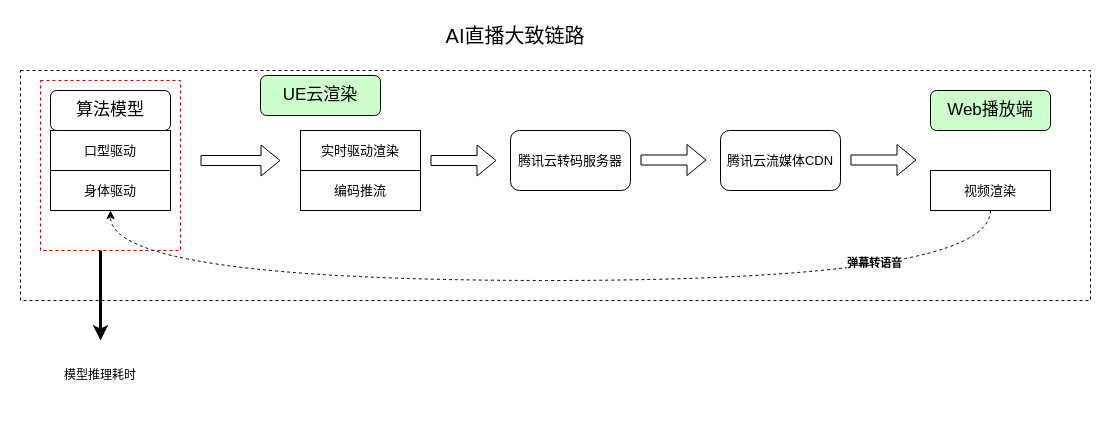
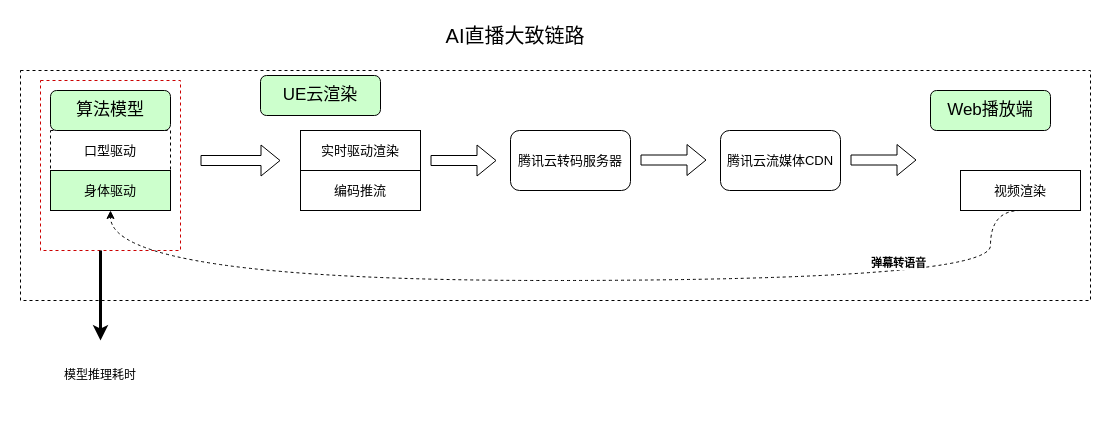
  <mxCell id="0" />
  <mxCell id="1" parent="0" />
  <mxCell id="2" value="" style="rounded=0;whiteSpace=wrap;html=1;dashed=1;" vertex="1" parent="1"><mxGeometry x="20" y="70" width="1070" height="230" as="geometry" /></mxCell>
  <mxCell id="3" value="" style="rounded=0;whiteSpace=wrap;html=1;strokeColor=#CC0000;dashed=1;" vertex="1" parent="1"><mxGeometry x="40" y="80" width="140" height="170" as="geometry" /></mxCell>
- <mxCell id="4" value="&lt;font style=&quot;font-size: 13px;&quot;&gt;口型驱动&lt;/font&gt;" style="rounded=0;whiteSpace=wrap;html=1;" vertex="1" parent="1"><mxGeometry x="50" y="130" width="120" height="40" as="geometry" /></mxCell>
- <mxCell id="5" value="&lt;font style=&quot;font-size: 17px;&quot;&gt;算法模型&lt;/font&gt;" style="rounded=1;whiteSpace=wrap;html=1;fillColor=#ffffff;" vertex="1" parent="1"><mxGeometry x="50" y="90" width="120" height="40" as="geometry" /></mxCell>
- <mxCell id="6" value="身体驱动" style="rounded=0;whiteSpace=wrap;html=1;fontSize=13;" vertex="1" parent="1"><mxGeometry x="50" y="170" width="120" height="40" as="geometry" /></mxCell>
+ <mxCell id="4" value="&lt;font style=&quot;font-size: 13px;&quot;&gt;口型驱动&lt;/font&gt;" style="rounded=0;whiteSpace=wrap;html=1;dashed=1;" vertex="1" parent="1"><mxGeometry x="50" y="130" width="120" height="40" as="geometry" /></mxCell>
+ <mxCell id="5" value="&lt;font style=&quot;font-size: 17px;&quot;&gt;算法模型&lt;/font&gt;" style="rounded=1;whiteSpace=wrap;html=1;fillColor=#CCFFCC;" vertex="1" parent="1"><mxGeometry x="50" y="90" width="120" height="40" as="geometry" /></mxCell>
+ <mxCell id="6" value="身体驱动" style="rounded=0;whiteSpace=wrap;html=1;fontSize=13;fillColor=#ccffcc;" vertex="1" parent="1"><mxGeometry x="50" y="170" width="120" height="40" as="geometry" /></mxCell>
  <mxCell id="7" value="&lt;font style=&quot;font-size: 17px;&quot;&gt;UE云渲染&lt;/font&gt;" style="rounded=1;whiteSpace=wrap;html=1;fillColor=#CCFFCC;" vertex="1" parent="1"><mxGeometry x="260" y="75" width="120" height="40" as="geometry" /></mxCell>
  <mxCell id="8" value="&lt;font style=&quot;font-size: 13px;&quot;&gt;实时驱动渲染&lt;/font&gt;" style="rounded=0;whiteSpace=wrap;html=1;" vertex="1" parent="1"><mxGeometry x="300" y="130" width="120" height="40" as="geometry" /></mxCell>
  <mxCell id="9" value="&lt;font style=&quot;font-size: 13px;&quot;&gt;编码推流&lt;/font&gt;" style="rounded=0;whiteSpace=wrap;html=1;" vertex="1" parent="1"><mxGeometry x="300" y="170" width="120" height="40" as="geometry" /></mxCell>
  <mxCell id="10" value="&lt;span style=&quot;font-size: 17px;&quot;&gt;Web播放端&lt;/span&gt;" style="rounded=1;whiteSpace=wrap;html=1;fillColor=#CCFFCC;" vertex="1" parent="1"><mxGeometry x="930" y="90" width="120" height="40" as="geometry" /></mxCell>
- <mxCell id="11" value="&lt;font style=&quot;font-size: 13px;&quot;&gt;视频渲染&lt;/font&gt;" style="rounded=0;whiteSpace=wrap;html=1;" vertex="1" parent="1"><mxGeometry x="930" y="170" width="120" height="40" as="geometry" /></mxCell>
+ <mxCell id="11" value="&lt;font style=&quot;font-size: 13px;&quot;&gt;视频渲染&lt;/font&gt;" style="rounded=0;whiteSpace=wrap;html=1;" vertex="1" parent="1"><mxGeometry x="960" y="170" width="120" height="40" as="geometry" /></mxCell>
  <mxCell id="12" value="&lt;font style=&quot;font-size: 13px;&quot;&gt;腾讯云转码服务器&lt;/font&gt;" style="rounded=1;whiteSpace=wrap;html=1;" vertex="1" parent="1"><mxGeometry x="510" y="130" width="120" height="60" as="geometry" /></mxCell>
  <mxCell id="13" value="&lt;font style=&quot;font-size: 13px;&quot;&gt;腾讯云流媒体CDN&lt;/font&gt;" style="rounded=1;whiteSpace=wrap;html=1;" vertex="1" parent="1"><mxGeometry x="720" y="130" width="120" height="60" as="geometry" /></mxCell>
  <mxCell id="14" value="" style="shape=flexArrow;endArrow=classic;html=1;rounded=0;" edge="1" parent="1"><mxGeometry width="50" height="50" relative="1" as="geometry"><mxPoint x="200" y="160" as="sourcePoint" /><mxPoint x="280" y="160" as="targetPoint" /></mxGeometry></mxCell>
  <mxCell id="15" value="" style="shape=flexArrow;endArrow=classic;html=1;rounded=0;" edge="1" parent="1"><mxGeometry width="50" height="50" relative="1" as="geometry"><mxPoint x="430" y="160" as="sourcePoint" /><mxPoint x="496" y="160" as="targetPoint" /></mxGeometry></mxCell>
  <mxCell id="16" value="" style="shape=flexArrow;endArrow=classic;html=1;rounded=0;" edge="1" parent="1"><mxGeometry width="50" height="50" relative="1" as="geometry"><mxPoint x="640" y="159.5" as="sourcePoint" /><mxPoint x="706" y="159.5" as="targetPoint" /></mxGeometry></mxCell>
  <mxCell id="17" value="" style="shape=flexArrow;endArrow=classic;html=1;rounded=0;" edge="1" parent="1"><mxGeometry width="50" height="50" relative="1" as="geometry"><mxPoint x="850" y="159.5" as="sourcePoint" /><mxPoint x="916" y="159.5" as="targetPoint" /></mxGeometry></mxCell>
  <mxCell id="18" value="" style="endArrow=classic;html=1;rounded=0;edgeStyle=orthogonalEdgeStyle;curved=1;entryX=0.5;entryY=1;entryDx=0;entryDy=0;exitX=0.5;exitY=1;exitDx=0;exitDy=0;dashed=1;" edge="1" parent="1" source="11" target="6"><mxGeometry width="50" height="50" relative="1" as="geometry"><mxPoint x="960" y="310" as="sourcePoint" /><mxPoint x="970" y="250" as="targetPoint" /><Array as="points"><mxPoint x="990" y="280" /><mxPoint x="110" y="280" /></Array></mxGeometry></mxCell>
  <mxCell id="19" value="&lt;b&gt;弹幕转语音&lt;/b&gt;" style="edgeLabel;html=1;align=center;verticalAlign=middle;resizable=0;points=[];" vertex="1" connectable="0" parent="18"><mxGeometry x="-0.633" y="-18" relative="1" as="geometry"><mxPoint as="offset" /></mxGeometry></mxCell>
  <mxCell id="20" value="AI直播大致链路" style="text;html=1;strokeColor=none;fillColor=none;align=center;verticalAlign=middle;whiteSpace=wrap;rounded=0;fontSize=20;" vertex="1" parent="1"><mxGeometry x="440" y="20" width="150" height="30" as="geometry" /></mxCell>
  <mxCell id="21" value="" style="endArrow=classic;html=1;rounded=0;strokeWidth=3;" edge="1" parent="1"><mxGeometry width="50" height="50" relative="1" as="geometry"><mxPoint x="100" y="250" as="sourcePoint" /><mxPoint x="100" y="340" as="targetPoint" /></mxGeometry></mxCell>
  <mxCell id="22" value="模型推理耗时" style="text;html=1;strokeColor=none;fillColor=none;align=center;verticalAlign=middle;whiteSpace=wrap;rounded=0;" vertex="1" parent="1"><mxGeometry x="50" y="350" width="100" height="50" as="geometry" /></mxCell>
